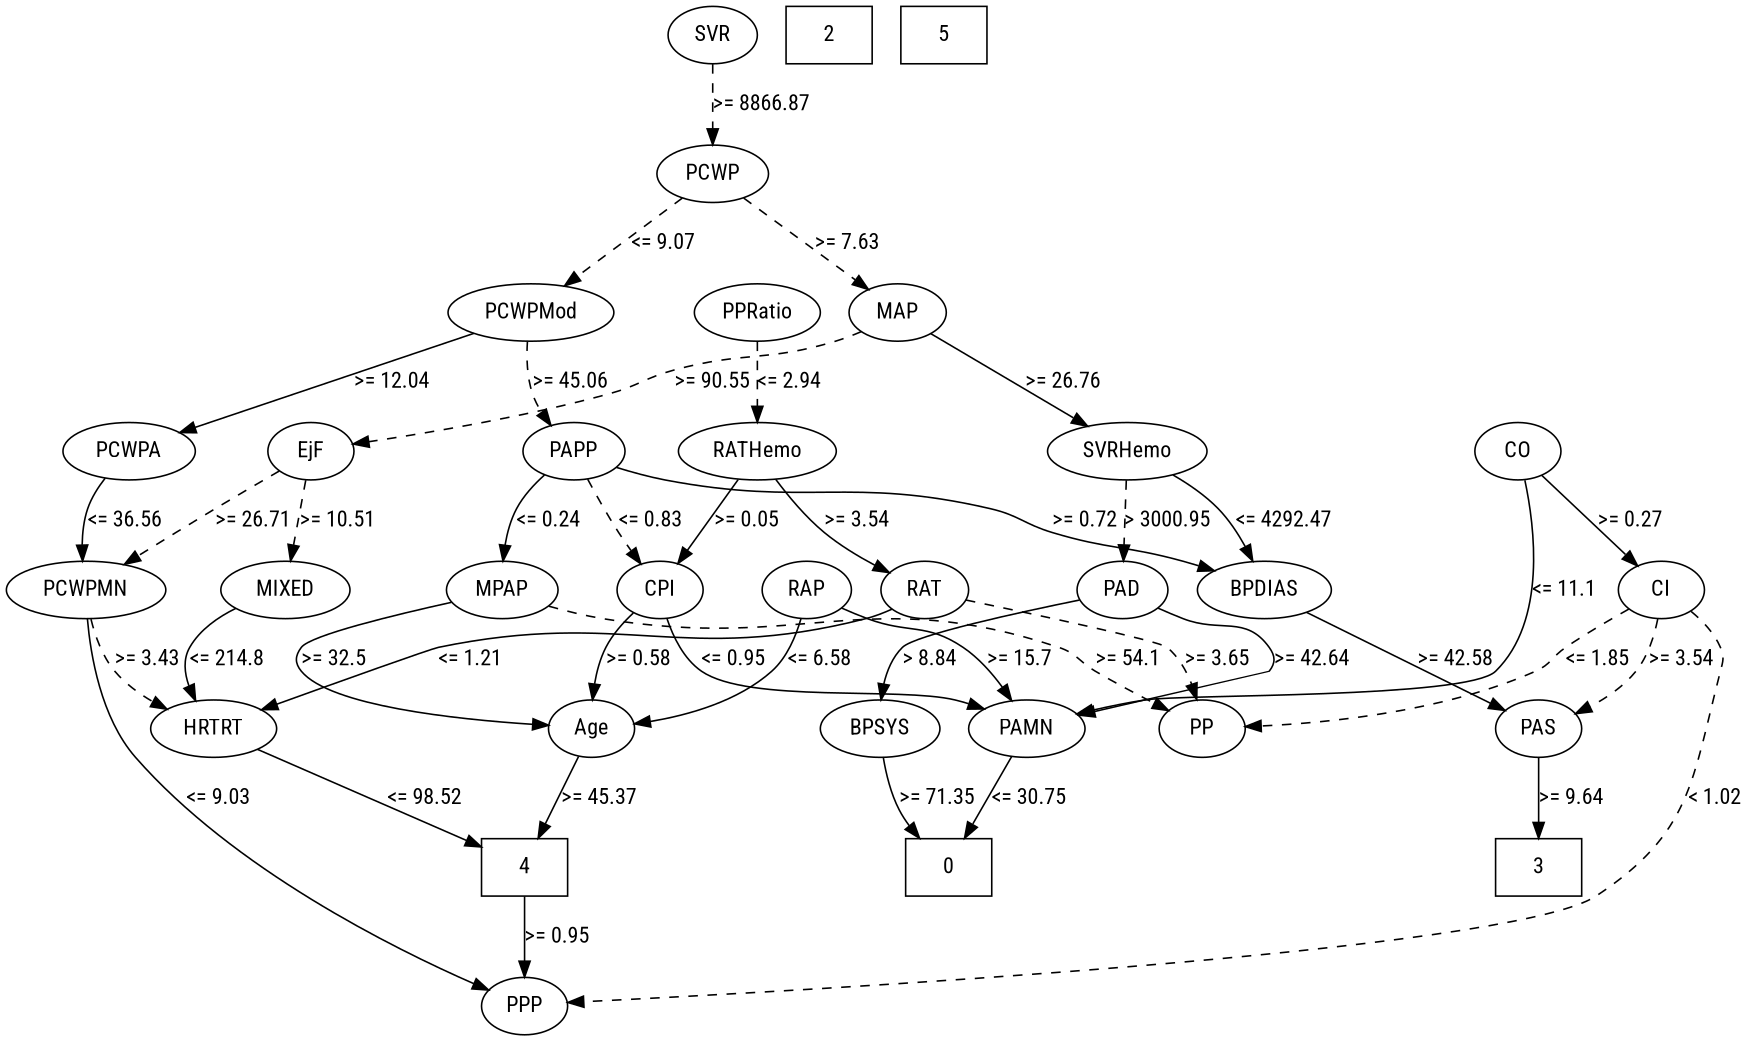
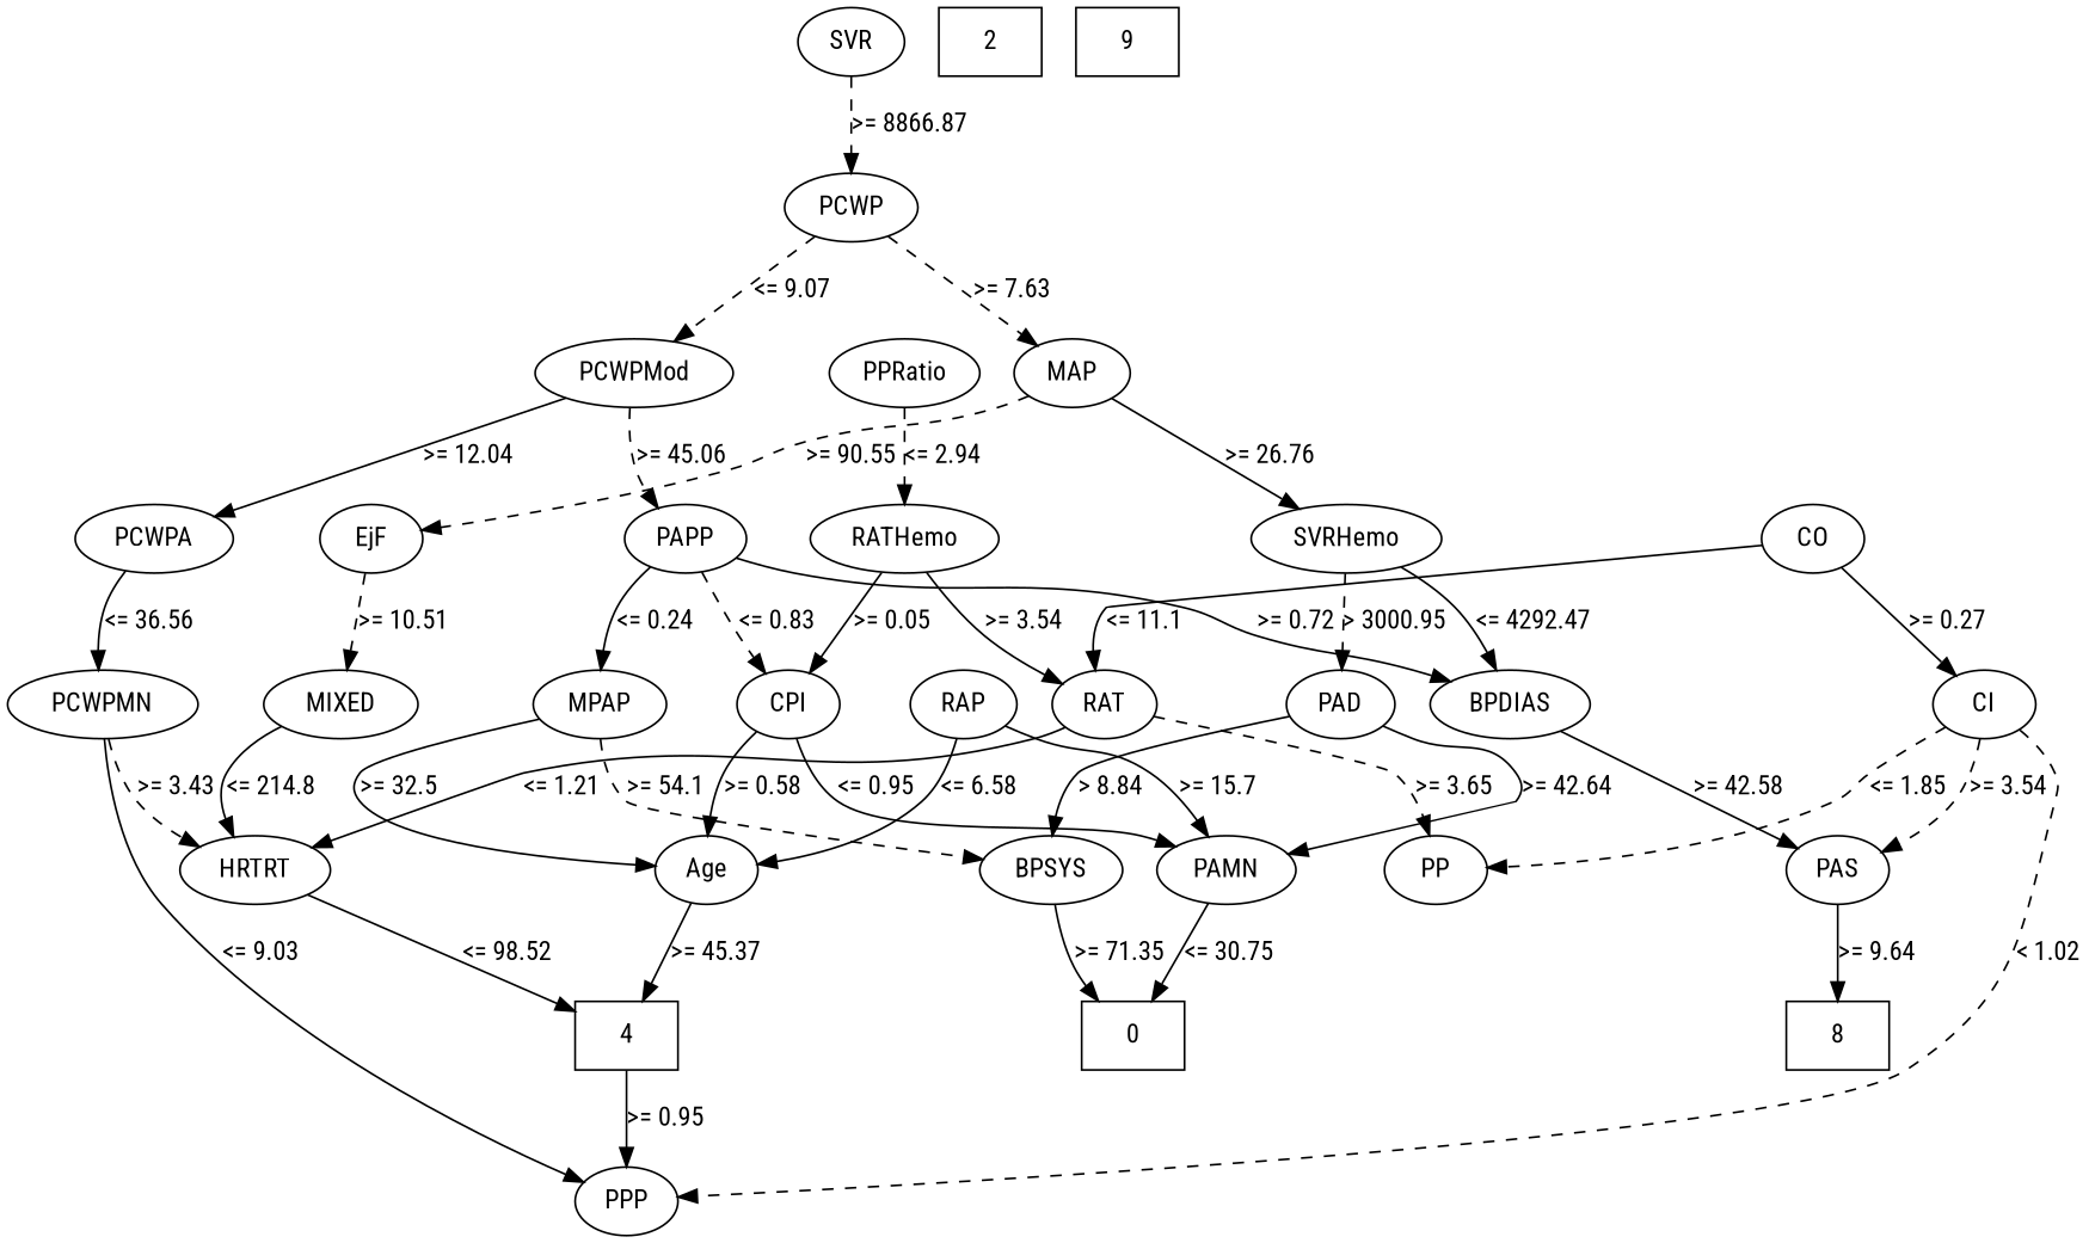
  strict digraph {
    fontname="Roboto Condensed"
    node [fontname="Roboto Condensed"]
    edge [fontname="Roboto Condensed" op=">=" param=0.95 style=solid]
    n1 [height=0.5 label=0 shape=box width=0.75]
    2 [height=0.5 shape=box width=0.75]
-   3 [height=0.5 shape=box width=0.75]
+   3 [height=0.5 shape=box width=0.75 label=8]
    4 [height=0.5 shape=box width=0.75]
    PPP [height=0.5 width=0.75]
-   5 [height=0.5 shape=box width=0.75]
+   5 [height=0.5 shape=box width=0.75 label=9]
    RAP [height=0.5 width=0.77778]
    PAMN [height=0.5 width=1.0139]
    Age [height=0.5 width=0.75]
    HRTRT [height=0.5 width=1.1013]
    PAS [height=0.5 width=0.75]
    PAD [height=0.5 width=0.79437]
    BPSYS [height=0.5 width=1.0471]
    PCWP [height=0.5 width=0.97491]
    PCWPMod [height=0.5 width=1.4444]
    MAP [height=0.5 width=0.84854]
    PCWPA [height=0.5 width=1.1555]
    PAPP [height=0.5 width=0.88889]
    SVRHemo [height=0.5 width=1.3902]
    EjF [height=0.5 width=0.75]
    PPRatio [height=0.5 width=1.1013]
    RATHemo [height=0.5 width=1.375]
    PCWPMN [height=0.5 width=1.3902]
    BPDIAS [height=0.5 width=1.1735]
    CPI [height=0.5 width=0.75]
    MPAP [height=0.5 width=0.97491]
    MIXED [height=0.5 width=1.125]
    CO [height=0.5 width=0.75]
    CI [height=0.5 width=0.75]
    RAT [height=0.5 width=0.76389]
    PP [height=0.5 width=0.75]
    SVR [height=0.5 width=0.77778]
    4 -> PPP [label=">= 0.95"]
    RAP -> PAMN [label=">= 15.7" param=15.7]
    RAP -> Age [label="<= 6.58" op="<=" param=6.58]
    PAMN -> n1 [label="<= 30.75" op="<=" param=30.75]
    Age -> 4 [label=">= 45.37" param=45.37]
    HRTRT -> 4 [label="<= 98.52" op="<=" param=98.52]
    PAS -> 3 [label=">= 9.64" param=9.64]
    PAD -> PAMN [label=">= 42.64" param=42.64]
    PAD -> BPSYS [label="> 8.84" op=">" param=8.84]
    BPSYS -> n1 [label=">= 71.35" param=71.35]
    PCWP -> PCWPMod [label="<= 9.07" op="<=" param=9.07 style=dashed]
    PCWP -> MAP [label=">= 7.63" param=7.63 style=dashed]
    PCWPMod -> PCWPA [label=">= 12.04" param=12.04]
    PCWPMod -> PAPP [label=">= 45.06" param=45.06 style=dashed]
    MAP -> SVRHemo [label=">= 26.76" param=26.76]
    MAP -> EjF [label=">= 90.55" param=90.55 style=dashed]
    PCWPA -> PCWPMN [label="<= 36.56" op="<=" param=36.56]
    PAPP -> BPDIAS [label=">= 0.72" param=0.72]
    PAPP -> CPI [label="<= 0.83" op="<=" param=0.83 style=dashed]
    PAPP -> MPAP [label="<= 0.24" op="<=" param=0.24]
    SVRHemo -> PAD [label="> 3000.95" op=">" param=3000.95 style=dashed]
    SVRHemo -> BPDIAS [label="<= 4292.47" op="<=" param=4292.47]
-   EjF -> PCWPMN [label=">= 26.71" param=26.71 style=dashed]
    EjF -> MIXED [label=">= 10.51" param=10.51 style=dashed]
    PPRatio -> RATHemo [label="<= 2.94" op="<=" param=2.94 style=dashed]
    RATHemo -> CPI [label=">= 0.05" param=0.05]
    RATHemo -> RAT [label=">= 3.54" param=3.54]
    PCWPMN -> PPP [label="<= 9.03" op="<=" param=9.03]
    PCWPMN -> HRTRT [label=">= 3.43" param=3.43 style=dashed]
    BPDIAS -> PAS [label=">= 42.58" param=42.58]
    CPI -> PAMN [label="<= 0.95" op="<="]
    CPI -> Age [label=">= 0.58" param=0.58]
    MPAP -> Age [label=">= 32.5" param=32.5]
-   MPAP -> PP [label=">= 54.1" param=54.1 style=dashed]
+   MPAP -> BPSYS [label=">= 54.1" param=54.1 style=dashed]
    MIXED -> HRTRT [label="<= 214.8" op="<=" param=214.8]
    CO -> CI [label=">= 0.27" param=0.27]
-   CO -> PAMN [label="<= 11.1" op="<=" param=11.1]
+   CO -> RAT [label="<= 11.1" op="<=" param=11.1]
    CI -> PPP [label="< 1.02" op="<" param=1.02 style=dashed]
    CI -> PAS [label=">= 3.54" param=3.54 style=dashed]
    CI -> PP [label="<= 1.85" op="<=" param=1.85 style=dashed]
    RAT -> HRTRT [label="<= 1.21" op="<=" param=1.21]
    RAT -> PP [label=">= 3.65" param=3.65 style=dashed]
    SVR -> PCWP [label=">= 8866.87" param=8866.87 style=dashed]
  }
